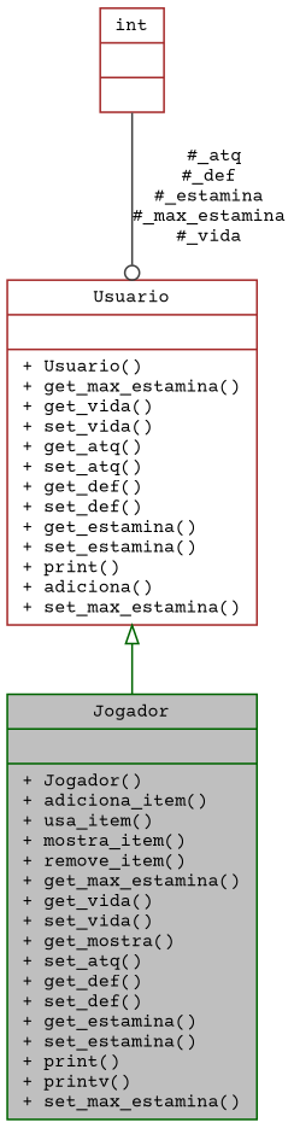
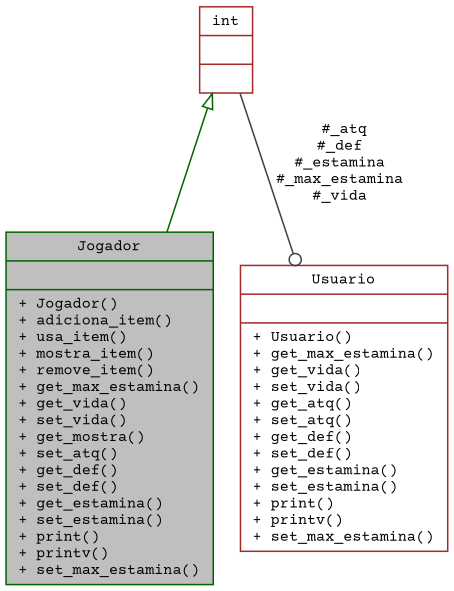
  digraph {
    fontname="Courier Prime"
    node [color=brown fillcolor=white fontname="Courier Prime" fontsize=10 shape=record style=filled]
    edge [fontname="Courier Prime" fontsize=10 labelfontname=Helvetica labelfontsize=10 style=solid]
    n1 [color=darkgreen fillcolor=grey75 fontcolor=black height=0.2 label="{Jogador\n||+ Jogador()\l+ adiciona_item()\l+ usa_item()\l+ mostra_item()\l+ remove_item()\l+ get_max_estamina()\l+ get_vida()\l+ set_vida()\l+ get_mostra()\l+ set_atq()\l+ get_def()\l+ set_def()\l+ get_estamina()\l+ set_estamina()\l+ print()\l+ printv()\l+ set_max_estamina()\l}" width=0.4]
-   n2 [height=0.2 label="{Usuario\n||+ Usuario()\l+ get_max_estamina()\l+ get_vida()\l+ set_vida()\l+ get_atq()\l+ set_atq()\l+ get_def()\l+ set_def()\l+ get_estamina()\l+ set_estamina()\l+ print()\l+ adiciona()\l+ set_max_estamina()\l}" width=0.4]
+   n2 [height=0.2 label="{Usuario\n||+ Usuario()\l+ get_max_estamina()\l+ get_vida()\l+ set_vida()\l+ get_atq()\l+ set_atq()\l+ get_def()\l+ set_def()\l+ get_estamina()\l+ set_estamina()\l+ print()\l+ printv()\l+ set_max_estamina()\l}" width=0.4]
    n3 [height=0.2 label="{int\n||}" width=0.4]
-   n2 -> n1 [arrowtail=onormal color=darkgreen dir=back]
+   n3 -> n1 [arrowtail=onormal color=darkgreen dir=back]
    n3 -> n2 [arrowhead=odot color=grey25 label=" #_atq\n#_def\n#_estamina\n#_max_estamina\n#_vida"]
  }
